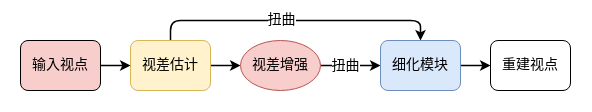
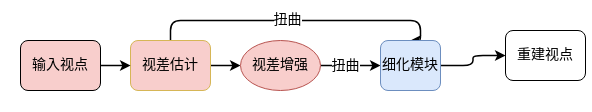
  <mxCell id="0" />
  <mxCell id="1" parent="0" />
  <mxCell id="2" style="edgeStyle=orthogonalEdgeStyle;html=1;exitX=1;exitY=0.5;exitDx=0;exitDy=0;entryX=0;entryY=0.5;entryDx=0;entryDy=0;strokeWidth=1.5;fontSize=14;fontFamily=Times New Roman;" edge="1" parent="1" source="5" target="8"><mxGeometry relative="1" as="geometry" /></mxCell>
  <mxCell id="3" style="edgeStyle=orthogonalEdgeStyle;html=1;exitX=0.5;exitY=0;exitDx=0;exitDy=0;entryX=0.5;entryY=0;entryDx=0;entryDy=0;strokeWidth=1.5;fontSize=14;fontFamily=Times New Roman;" edge="1" parent="1" source="5" target="10"><mxGeometry relative="1" as="geometry"><Array as="points"><mxPoint x="170" y="20" /><mxPoint x="420" y="20" /></Array></mxGeometry></mxCell>
  <mxCell id="4" value="扭曲" style="edgeLabel;html=1;align=center;verticalAlign=middle;resizable=0;points=[];fontSize=14;fontFamily=Times New Roman;" vertex="1" connectable="0" parent="3"><mxGeometry x="0.18" y="2" relative="1" as="geometry"><mxPoint x="-41" y="1" as="offset" /></mxGeometry></mxCell>
- <mxCell id="5" value="&lt;font style=&quot;font-size: 14px;&quot;&gt;视差估计&lt;/font&gt;" style="rounded=1;whiteSpace=wrap;html=1;strokeWidth=1;fillColor=#fff2cc;strokeColor=#d6b656;fontFamily=Times New Roman;" vertex="1" parent="1"><mxGeometry x="130" y="40" width="80" height="50" as="geometry" /></mxCell>
+ <mxCell id="5" value="&lt;font style=&quot;font-size: 14px;&quot;&gt;视差估计&lt;/font&gt;" style="rounded=1;whiteSpace=wrap;html=1;strokeWidth=1;fillColor=#f8cecc;strokeColor=#d6b656;fontFamily=Times New Roman;" vertex="1" parent="1"><mxGeometry x="130" y="40" width="80" height="50" as="geometry" /></mxCell>
  <mxCell id="6" style="edgeStyle=orthogonalEdgeStyle;html=1;exitX=1;exitY=0.5;exitDx=0;exitDy=0;entryX=0;entryY=0.5;entryDx=0;entryDy=0;strokeWidth=1.5;fontSize=14;fontFamily=Times New Roman;" edge="1" parent="1" source="8" target="10"><mxGeometry relative="1" as="geometry"><Array as="points"><mxPoint x="350" y="65" /><mxPoint x="350" y="65" /></Array></mxGeometry></mxCell>
  <mxCell id="7" value="扭曲" style="edgeLabel;html=1;align=center;verticalAlign=middle;resizable=0;points=[];fontSize=14;fontFamily=Times New Roman;" vertex="1" connectable="0" parent="6"><mxGeometry x="-0.251" y="2" relative="1" as="geometry"><mxPoint x="2" y="2" as="offset" /></mxGeometry></mxCell>
  <mxCell id="8" value="&lt;font style=&quot;font-size: 14px;&quot;&gt;视差增强&lt;/font&gt;" style="ellipse;whiteSpace=wrap;html=1;fillColor=#f8cecc;strokeColor=#b85450;fontFamily=Times New Roman;" vertex="1" parent="1"><mxGeometry x="240" y="40" width="80" height="50" as="geometry" /></mxCell>
  <mxCell id="9" style="edgeStyle=orthogonalEdgeStyle;html=1;exitX=1;exitY=0.5;exitDx=0;exitDy=0;entryX=0;entryY=0.5;entryDx=0;entryDy=0;strokeWidth=1.5;fontSize=14;fontFamily=Times New Roman;" edge="1" parent="1" source="10" target="13"><mxGeometry relative="1" as="geometry" /></mxCell>
- <mxCell id="10" value="&lt;span style=&quot;font-size: 14px;&quot;&gt;细化模块&lt;/span&gt;" style="rounded=1;whiteSpace=wrap;html=1;fillColor=#dae8fc;strokeColor=#6c8ebf;fontFamily=Times New Roman;" vertex="1" parent="1"><mxGeometry x="380" y="40" width="80" height="50" as="geometry" /></mxCell>
+ <mxCell id="10" value="&lt;span style=&quot;font-size: 14px;&quot;&gt;细化模块&lt;/span&gt;" style="rounded=1;whiteSpace=wrap;html=1;fillColor=#dae8fc;strokeColor=#6c8ebf;fontFamily=Times New Roman;" vertex="1" parent="1"><mxGeometry x="380" y="40" width="60" height="50" as="geometry" /></mxCell>
  <mxCell id="11" style="edgeStyle=orthogonalEdgeStyle;html=1;exitX=1;exitY=0.5;exitDx=0;exitDy=0;entryX=0;entryY=0.5;entryDx=0;entryDy=0;strokeWidth=1.5;fontSize=14;fontFamily=Times New Roman;" edge="1" parent="1" source="12" target="5"><mxGeometry relative="1" as="geometry" /></mxCell>
  <mxCell id="12" value="&lt;font style=&quot;font-size: 14px;&quot;&gt;输入视点&lt;/font&gt;" style="rounded=1;whiteSpace=wrap;html=1;strokeWidth=1;fontFamily=Times New Roman;fillColor=#f8cecc;" vertex="1" parent="1"><mxGeometry x="20" y="40" width="80" height="50" as="geometry" /></mxCell>
- <mxCell id="13" value="&lt;font style=&quot;font-size: 14px;&quot;&gt;重建视点&lt;/font&gt;" style="rounded=1;whiteSpace=wrap;html=1;strokeWidth=1;fontFamily=Times New Roman;" vertex="1" parent="1"><mxGeometry x="490" y="40" width="80" height="50" as="geometry" /></mxCell>
+ <mxCell id="13" value="&lt;font style=&quot;font-size: 14px;&quot;&gt;重建视点&lt;/font&gt;" style="rounded=1;whiteSpace=wrap;html=1;strokeWidth=1;fontFamily=Times New Roman;" vertex="1" parent="1"><mxGeometry x="505" y="30" width="80" height="50" as="geometry" /></mxCell>
